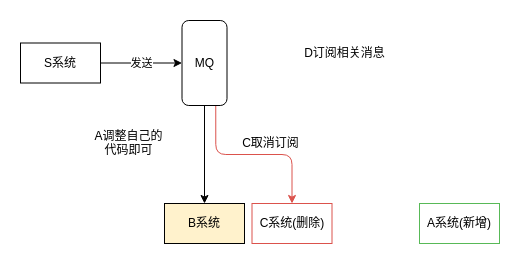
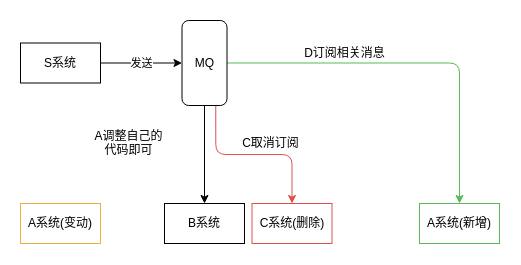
  <mxCell id="0" />
  <mxCell id="1" parent="0" />
- <mxCell id="3" value="B系统" style="rounded=0;whiteSpace=wrap;html=1;fillColor=#fff2cc;" vertex="1" parent="1"><mxGeometry x="164" y="203" width="80" height="40" as="geometry" /></mxCell>
+ <mxCell id="2" value="A系统(变动)" style="rounded=0;whiteSpace=wrap;html=1;strokeColor=#EFAC43;" vertex="1" parent="1"><mxGeometry x="20" y="203" width="80" height="40" as="geometry" /></mxCell>
+ <mxCell id="3" value="B系统" style="rounded=0;whiteSpace=wrap;html=1;" vertex="1" parent="1"><mxGeometry x="164" y="203" width="80" height="40" as="geometry" /></mxCell>
  <mxCell id="4" value="C系统(删除)" style="rounded=0;whiteSpace=wrap;html=1;strokeColor=#DB524C;" vertex="1" parent="1"><mxGeometry x="251.5" y="203" width="80" height="40" as="geometry" /></mxCell>
  <mxCell id="5" value="" style="edgeStyle=orthogonalEdgeStyle;rounded=0;orthogonalLoop=1;jettySize=auto;html=1;exitX=0.5;exitY=1;exitDx=0;exitDy=0;entryX=0.5;entryY=0;entryDx=0;entryDy=0;" edge="1" parent="1" source="8" target="3"><mxGeometry relative="1" as="geometry" /></mxCell>
  <mxCell id="6" style="edgeStyle=orthogonalEdgeStyle;orthogonalLoop=1;jettySize=auto;html=1;exitX=0.75;exitY=1;exitDx=0;exitDy=0;entryX=0.5;entryY=0;entryDx=0;entryDy=0;strokeColor=#DB524C;" edge="1" parent="1" source="8" target="4"><mxGeometry relative="1" as="geometry" /></mxCell>
+ <mxCell id="7" style="edgeStyle=orthogonalEdgeStyle;orthogonalLoop=1;jettySize=auto;html=1;exitX=1;exitY=0.5;exitDx=0;exitDy=0;strokeColor=#58B957;" edge="1" parent="1" source="8" target="9"><mxGeometry relative="1" as="geometry" /></mxCell>
  <mxCell id="8" value="MQ" style="rounded=1;whiteSpace=wrap;html=1;" vertex="1" parent="1"><mxGeometry x="181.5" y="20" width="45" height="85" as="geometry" /></mxCell>
  <mxCell id="9" value="A系统(新增)" style="rounded=0;whiteSpace=wrap;html=1;strokeColor=#58B957;" vertex="1" parent="1"><mxGeometry x="419" y="203" width="80" height="40" as="geometry" /></mxCell>
  <mxCell id="10" value="C取消订阅&lt;div style=&quot;text-align: center&quot;&gt;&lt;/div&gt;" style="text;html=1;resizable=0;points=[];autosize=1;align=center;verticalAlign=top;spacingTop=-4;" vertex="1" parent="1"><mxGeometry x="236" y="133" width="67" height="14" as="geometry" /></mxCell>
  <mxCell id="11" value="D订阅相关消息&lt;div style=&quot;text-align: center&quot;&gt;&lt;/div&gt;" style="text;html=1;resizable=0;points=[];autosize=1;align=center;verticalAlign=top;spacingTop=-4;" vertex="1" parent="1"><mxGeometry x="298" y="42.5" width="91" height="14" as="geometry" /></mxCell>
  <mxCell id="12" value="&lt;div style=&quot;text-align: center&quot;&gt;&lt;/div&gt;A调整自己的&lt;br&gt;代码即可" style="text;html=1;resizable=0;points=[];autosize=1;align=center;verticalAlign=top;spacingTop=-4;" vertex="1" parent="1"><mxGeometry x="89" y="126" width="78" height="28" as="geometry" /></mxCell>
  <mxCell id="13" value="发送" style="edgeStyle=orthogonalEdgeStyle;orthogonalLoop=1;jettySize=auto;html=1;exitX=1;exitY=0.5;exitDx=0;exitDy=0;entryX=0;entryY=0.5;entryDx=0;entryDy=0;strokeColor=#000000;fontColor=#000000;" edge="1" parent="1" source="14" target="8"><mxGeometry relative="1" as="geometry" /></mxCell>
  <mxCell id="14" value="S系统" style="rounded=0;whiteSpace=wrap;html=1;strokeColor=#000000;" vertex="1" parent="1"><mxGeometry x="20" y="42.5" width="80" height="40" as="geometry" /></mxCell>
